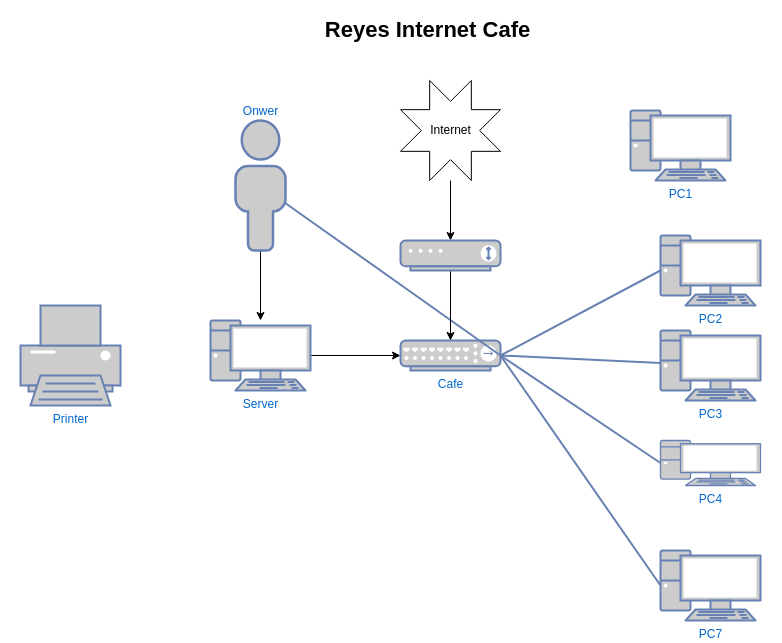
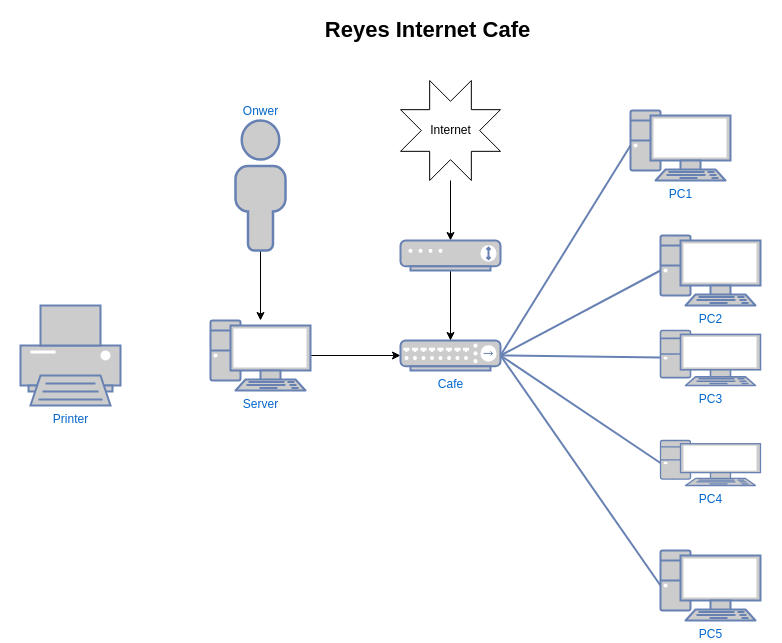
  <mxCell id="0" />
  <mxCell id="1" parent="0" />
  <mxCell id="2" value="Reyes Internet Cafe" style="text;html=1;strokeColor=none;fillColor=none;align=center;verticalAlign=middle;whiteSpace=wrap;rounded=0;fontStyle=1;fontSize=22;" vertex="1" parent="1"><mxGeometry x="310" y="20" width="235" height="20" as="geometry" /></mxCell>
  <mxCell id="3" style="edgeStyle=orthogonalEdgeStyle;rounded=0;orthogonalLoop=1;jettySize=auto;html=1;" edge="1" parent="1" source="4" target="5"><mxGeometry relative="1" as="geometry" /></mxCell>
  <mxCell id="4" value="Server" style="fontColor=#0066CC;verticalAlign=top;verticalLabelPosition=bottom;labelPosition=center;align=center;html=1;outlineConnect=0;fillColor=#CCCCCC;strokeColor=#6881B3;gradientColor=none;gradientDirection=north;strokeWidth=2;shape=mxgraph.networks.pc;" vertex="1" parent="1"><mxGeometry x="210" y="320" width="100" height="70" as="geometry" /></mxCell>
  <mxCell id="5" value="Cafe" style="fontColor=#0066CC;verticalAlign=top;verticalLabelPosition=bottom;labelPosition=center;align=center;html=1;outlineConnect=0;fillColor=#CCCCCC;strokeColor=#6881B3;gradientColor=none;gradientDirection=north;strokeWidth=2;shape=mxgraph.networks.hub;" vertex="1" parent="1"><mxGeometry x="400" y="340" width="100" height="30" as="geometry" /></mxCell>
  <mxCell id="6" value="PC1" style="fontColor=#0066CC;verticalAlign=top;verticalLabelPosition=bottom;labelPosition=center;align=center;html=1;outlineConnect=0;fillColor=#CCCCCC;strokeColor=#6881B3;gradientColor=none;gradientDirection=north;strokeWidth=2;shape=mxgraph.networks.pc;" vertex="1" parent="1"><mxGeometry x="630" y="110" width="100" height="70" as="geometry" /></mxCell>
  <mxCell id="7" value="PC2" style="fontColor=#0066CC;verticalAlign=top;verticalLabelPosition=bottom;labelPosition=center;align=center;html=1;outlineConnect=0;fillColor=#CCCCCC;strokeColor=#6881B3;gradientColor=none;gradientDirection=north;strokeWidth=2;shape=mxgraph.networks.pc;" vertex="1" parent="1"><mxGeometry x="660" y="235" width="100" height="70" as="geometry" /></mxCell>
  <mxCell id="8" value="PC4" style="fontColor=#0066CC;verticalAlign=top;verticalLabelPosition=bottom;labelPosition=center;align=center;html=1;outlineConnect=0;fillColor=#CCCCCC;strokeColor=#6881B3;gradientColor=none;gradientDirection=north;strokeWidth=2;shape=mxgraph.networks.pc;" vertex="1" parent="1"><mxGeometry x="660" y="440" width="100" height="45" as="geometry" /></mxCell>
- <mxCell id="9" value="PC3" style="fontColor=#0066CC;verticalAlign=top;verticalLabelPosition=bottom;labelPosition=center;align=center;html=1;outlineConnect=0;fillColor=#CCCCCC;strokeColor=#6881B3;gradientColor=none;gradientDirection=north;strokeWidth=2;shape=mxgraph.networks.pc;" vertex="1" parent="1"><mxGeometry x="660" y="330" width="100" height="70" as="geometry" /></mxCell>
- <mxCell id="10" value="PC7" style="fontColor=#0066CC;verticalAlign=top;verticalLabelPosition=bottom;labelPosition=center;align=center;html=1;outlineConnect=0;fillColor=#CCCCCC;strokeColor=#6881B3;gradientColor=none;gradientDirection=north;strokeWidth=2;shape=mxgraph.networks.pc;" vertex="1" parent="1"><mxGeometry x="660" y="550" width="100" height="70" as="geometry" /></mxCell>
- <mxCell id="11" value="" style="strokeColor=#6881B3;edgeStyle=none;rounded=0;endArrow=none;html=1;strokeWidth=2;exitX=1;exitY=0.5;exitDx=0;exitDy=0;exitPerimeter=0;" edge="1" target="22" parent="1" source="5"><mxGeometry relative="1" as="geometry"><mxPoint x="430" y="510" as="sourcePoint" /><mxPoint x="430" y="570" as="targetPoint" /></mxGeometry></mxCell>
+ <mxCell id="9" value="PC3" style="fontColor=#0066CC;verticalAlign=top;verticalLabelPosition=bottom;labelPosition=center;align=center;html=1;outlineConnect=0;fillColor=#CCCCCC;strokeColor=#6881B3;gradientColor=none;gradientDirection=north;strokeWidth=2;shape=mxgraph.networks.pc;" vertex="1" parent="1"><mxGeometry x="660" y="330" width="100" height="55" as="geometry" /></mxCell>
+ <mxCell id="10" value="PC5" style="fontColor=#0066CC;verticalAlign=top;verticalLabelPosition=bottom;labelPosition=center;align=center;html=1;outlineConnect=0;fillColor=#CCCCCC;strokeColor=#6881B3;gradientColor=none;gradientDirection=north;strokeWidth=2;shape=mxgraph.networks.pc;" vertex="1" parent="1"><mxGeometry x="660" y="550" width="100" height="70" as="geometry" /></mxCell>
+ <mxCell id="11" value="" style="strokeColor=#6881B3;edgeStyle=none;rounded=0;endArrow=none;html=1;strokeWidth=2;exitX=1;exitY=0.5;exitDx=0;exitDy=0;exitPerimeter=0;entryX=0;entryY=0.5;entryDx=0;entryDy=0;entryPerimeter=0;" edge="1" target="6" parent="1" source="5"><mxGeometry relative="1" as="geometry"><mxPoint x="430" y="510" as="sourcePoint" /><mxPoint x="430" y="570" as="targetPoint" /></mxGeometry></mxCell>
  <mxCell id="12" value="" style="strokeColor=#6881B3;edgeStyle=none;rounded=0;endArrow=none;html=1;strokeWidth=2;exitX=1;exitY=0.5;exitDx=0;exitDy=0;exitPerimeter=0;entryX=0;entryY=0.5;entryDx=0;entryDy=0;entryPerimeter=0;" edge="1" parent="1" source="5" target="7"><mxGeometry relative="1" as="geometry"><mxPoint x="260" y="520" as="sourcePoint" /><mxPoint x="260" y="580" as="targetPoint" /></mxGeometry></mxCell>
  <mxCell id="13" value="" style="strokeColor=#6881B3;edgeStyle=none;rounded=0;endArrow=none;html=1;strokeWidth=2;exitX=1;exitY=0.5;exitDx=0;exitDy=0;exitPerimeter=0;" edge="1" parent="1" source="5" target="9"><mxGeometry relative="1" as="geometry"><mxPoint x="270" y="530" as="sourcePoint" /><mxPoint x="270" y="590" as="targetPoint" /></mxGeometry></mxCell>
  <mxCell id="14" value="" style="strokeColor=#6881B3;edgeStyle=none;rounded=0;endArrow=none;html=1;strokeWidth=2;exitX=1;exitY=0.5;exitDx=0;exitDy=0;exitPerimeter=0;entryX=0;entryY=0.5;entryDx=0;entryDy=0;entryPerimeter=0;" edge="1" parent="1" source="5" target="8"><mxGeometry relative="1" as="geometry"><mxPoint x="280" y="540" as="sourcePoint" /><mxPoint x="280" y="600" as="targetPoint" /></mxGeometry></mxCell>
  <mxCell id="15" value="" style="strokeColor=#6881B3;edgeStyle=none;rounded=0;endArrow=none;html=1;strokeWidth=2;exitX=1;exitY=0.5;exitDx=0;exitDy=0;exitPerimeter=0;entryX=0;entryY=0.5;entryDx=0;entryDy=0;entryPerimeter=0;" edge="1" parent="1" source="5" target="10"><mxGeometry relative="1" as="geometry"><mxPoint x="290" y="550" as="sourcePoint" /><mxPoint x="290" y="610" as="targetPoint" /></mxGeometry></mxCell>
  <mxCell id="16" value="Printer" style="fontColor=#0066CC;verticalAlign=top;verticalLabelPosition=bottom;labelPosition=center;align=center;html=1;outlineConnect=0;fillColor=#CCCCCC;strokeColor=#6881B3;gradientColor=none;gradientDirection=north;strokeWidth=2;shape=mxgraph.networks.printer;" vertex="1" parent="1"><mxGeometry x="20" y="305" width="100" height="100" as="geometry" /></mxCell>
  <mxCell id="17" style="edgeStyle=orthogonalEdgeStyle;rounded=0;orthogonalLoop=1;jettySize=auto;html=1;" edge="1" parent="1" source="18" target="20"><mxGeometry relative="1" as="geometry" /></mxCell>
  <mxCell id="18" value="Internet" style="verticalLabelPosition=middle;verticalAlign=middle;html=1;shape=mxgraph.basic.8_point_star;labelPosition=center;align=center;" vertex="1" parent="1"><mxGeometry x="400" y="80" width="100" height="100" as="geometry" /></mxCell>
  <mxCell id="19" style="edgeStyle=orthogonalEdgeStyle;rounded=0;orthogonalLoop=1;jettySize=auto;html=1;" edge="1" parent="1" source="20" target="5"><mxGeometry relative="1" as="geometry" /></mxCell>
  <mxCell id="20" value="" style="fontColor=#0066CC;verticalAlign=top;verticalLabelPosition=bottom;labelPosition=center;align=center;html=1;outlineConnect=0;fillColor=#CCCCCC;strokeColor=#6881B3;gradientColor=none;gradientDirection=north;strokeWidth=2;shape=mxgraph.networks.modem;" vertex="1" parent="1"><mxGeometry x="400" y="240" width="100" height="30" as="geometry" /></mxCell>
  <mxCell id="21" style="edgeStyle=orthogonalEdgeStyle;rounded=0;orthogonalLoop=1;jettySize=auto;html=1;fontSize=22;" edge="1" parent="1" source="22" target="4"><mxGeometry relative="1" as="geometry" /></mxCell>
  <mxCell id="22" value="Onwer" style="fontColor=#0066CC;verticalAlign=bottom;verticalLabelPosition=top;labelPosition=center;align=center;html=1;outlineConnect=0;fillColor=#CCCCCC;strokeColor=#6881B3;gradientColor=none;gradientDirection=north;strokeWidth=2;shape=mxgraph.networks.user_male;" vertex="1" parent="1"><mxGeometry x="235" y="120" width="50" height="130" as="geometry" /></mxCell>
